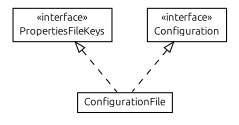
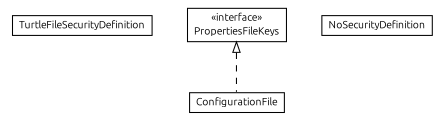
  digraph {
    fontname=Ubuntu
    nodesep=0.25
    ranksep=0.5
    node [fontcolor=black fontname=Ubuntu fontsize=10.0 shape=plaintext]
    edge [arrowtail=empty dir=back fontname=Ubuntu fontsize=10 headport=p labelfontname=Helvetica labelfontsize=10 style=dashed tailport=p]
+   n1 [label=<<table title="org.universAAL.ri.gateway.configuration.TurtleFileSecurityDefinition" border="0" cellborder="1" cellspacing="0" cellpadding="2" port="p" href="./TurtleFileSecurityDefinition.html"> 		<tr><td><table border="0" cellspacing="0" cellpadding="1"> <tr><td align="center" balign="center"> TurtleFileSecurityDefinition </td></tr> 		</table></td></tr> 		</table>>]
    n2 [label=<<table title="org.universAAL.ri.gateway.configuration.PropertiesFileKeys" border="0" cellborder="1" cellspacing="0" cellpadding="2" port="p" href="./PropertiesFileKeys.html"> 		<tr><td><table border="0" cellspacing="0" cellpadding="1"> <tr><td align="center" balign="center"> &#171;interface&#187; </td></tr> <tr><td align="center" balign="center"> PropertiesFileKeys </td></tr> 		</table></td></tr> 		</table>>]
    n3 [label=<<table title="org.universAAL.ri.gateway.configuration.ConfigurationFile" border="0" cellborder="1" cellspacing="0" cellpadding="2" port="p" href="./ConfigurationFile.html"> 		<tr><td><table border="0" cellspacing="0" cellpadding="1"> <tr><td align="center" balign="center"> ConfigurationFile </td></tr> 		</table></td></tr> 		</table>>]
-   n5 [label=<<table title="org.universAAL.ri.gateway.configuration.Configuration" border="0" cellborder="1" cellspacing="0" cellpadding="2" port="p" href="./Configuration.html"> 		<tr><td><table border="0" cellspacing="0" cellpadding="1"> <tr><td align="center" balign="center"> &#171;interface&#187; </td></tr> <tr><td align="center" balign="center"> Configuration </td></tr> 		</table></td></tr> 		</table>>]
+   n4 [label=<<table title="org.universAAL.ri.gateway.configuration.NoSecurityDefinition" border="0" cellborder="1" cellspacing="0" cellpadding="2" port="p" href="./NoSecurityDefinition.html"> 		<tr><td><table border="0" cellspacing="0" cellpadding="1"> <tr><td align="center" balign="center"> NoSecurityDefinition </td></tr> 		</table></td></tr> 		</table>>]
    n2 -> n3
-   n5 -> n3
  }
